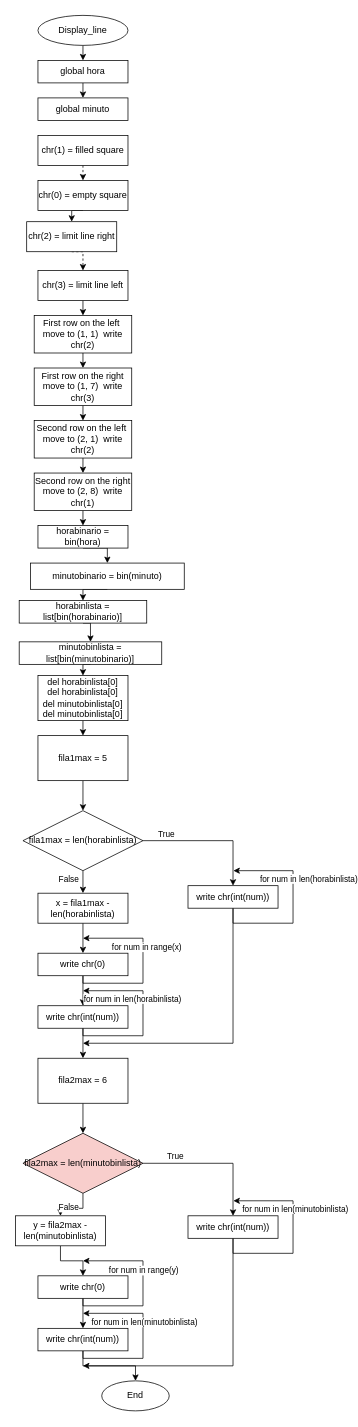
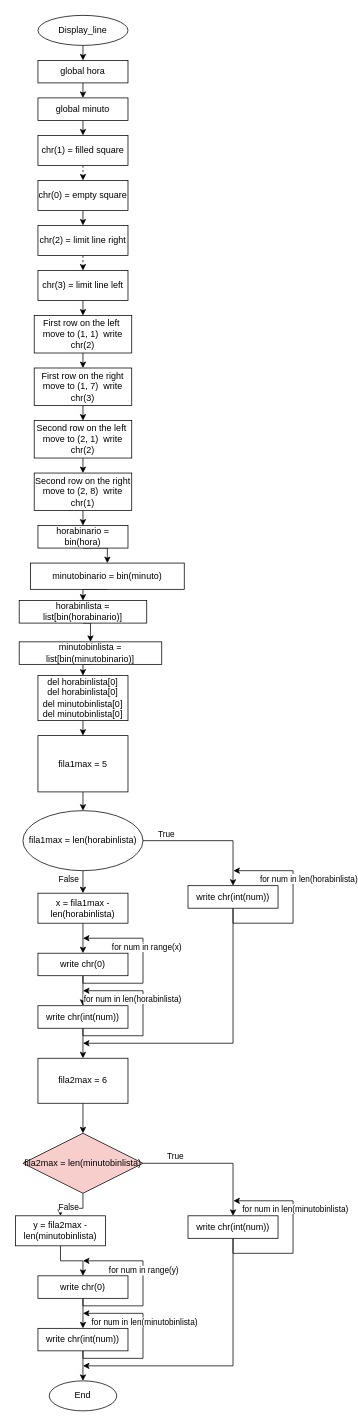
  <mxCell id="0" />
  <mxCell id="1" parent="0" />
  <mxCell id="2" style="edgeStyle=orthogonalEdgeStyle;rounded=0;orthogonalLoop=1;jettySize=auto;html=1;exitX=0.5;exitY=1;exitDx=0;exitDy=0;entryX=0.5;entryY=0;entryDx=0;entryDy=0;" parent="1" source="3" target="21" edge="1"><mxGeometry relative="1" as="geometry" /></mxCell>
  <mxCell id="3" value="Display_line" style="ellipse;whiteSpace=wrap;html=1;" parent="1" vertex="1"><mxGeometry x="50" y="20" width="120" height="40" as="geometry" /></mxCell>
  <mxCell id="4" style="edgeStyle=orthogonalEdgeStyle;rounded=0;orthogonalLoop=1;jettySize=auto;html=1;exitX=0.5;exitY=1;exitDx=0;exitDy=0;entryX=0.5;entryY=0;entryDx=0;entryDy=0;dashed=1;" parent="1" source="5" target="7" edge="1"><mxGeometry relative="1" as="geometry" /></mxCell>
  <mxCell id="5" value="chr(1) = filled square" style="rounded=0;whiteSpace=wrap;html=1;" parent="1" vertex="1"><mxGeometry x="50" y="180" width="120" height="40" as="geometry" /></mxCell>
  <mxCell id="6" style="edgeStyle=orthogonalEdgeStyle;rounded=0;orthogonalLoop=1;jettySize=auto;html=1;exitX=0.5;exitY=1;exitDx=0;exitDy=0;entryX=0.5;entryY=0;entryDx=0;entryDy=0;" parent="1" source="7" target="9" edge="1"><mxGeometry relative="1" as="geometry"><mxPoint x="110" y="290" as="targetPoint" /></mxGeometry></mxCell>
  <mxCell id="7" value="chr(0) = empty square" style="rounded=0;whiteSpace=wrap;html=1;" parent="1" vertex="1"><mxGeometry x="50" y="240" width="120" height="40" as="geometry" /></mxCell>
  <mxCell id="8" style="edgeStyle=orthogonalEdgeStyle;rounded=0;orthogonalLoop=1;jettySize=auto;html=1;exitX=0.5;exitY=1;exitDx=0;exitDy=0;entryX=0.5;entryY=0;entryDx=0;entryDy=0;dashed=1;" parent="1" source="9" target="11" edge="1"><mxGeometry relative="1" as="geometry" /></mxCell>
- <mxCell id="9" value="chr(2) = limit line right" style="rounded=0;whiteSpace=wrap;html=1;" parent="1" vertex="1"><mxGeometry x="35" y="295" width="120" height="40" as="geometry" /></mxCell>
+ <mxCell id="9" value="chr(2) = limit line right" style="rounded=0;whiteSpace=wrap;html=1;" parent="1" vertex="1"><mxGeometry x="50" y="300" width="120" height="40" as="geometry" /></mxCell>
  <mxCell id="10" style="edgeStyle=orthogonalEdgeStyle;rounded=0;orthogonalLoop=1;jettySize=auto;html=1;exitX=0.5;exitY=1;exitDx=0;exitDy=0;entryX=0.5;entryY=0;entryDx=0;entryDy=0;" parent="1" source="11" target="13" edge="1"><mxGeometry relative="1" as="geometry" /></mxCell>
  <mxCell id="11" value="chr(3) = limit line left" style="rounded=0;whiteSpace=wrap;html=1;" parent="1" vertex="1"><mxGeometry x="50" y="360" width="120" height="40" as="geometry" /></mxCell>
  <mxCell id="12" style="edgeStyle=orthogonalEdgeStyle;rounded=0;orthogonalLoop=1;jettySize=auto;html=1;exitX=0.5;exitY=1;exitDx=0;exitDy=0;entryX=0.5;entryY=0;entryDx=0;entryDy=0;" parent="1" source="13" target="15" edge="1"><mxGeometry relative="1" as="geometry" /></mxCell>
  <mxCell id="13" value="&lt;div&gt;First row on the left&amp;nbsp;&lt;/div&gt;&lt;div&gt;move to (1, 1)&amp;nbsp; write chr(2)&lt;/div&gt;" style="rounded=0;whiteSpace=wrap;html=1;" parent="1" vertex="1"><mxGeometry x="45" y="420" width="130" height="50" as="geometry" /></mxCell>
  <mxCell id="14" style="edgeStyle=orthogonalEdgeStyle;rounded=0;orthogonalLoop=1;jettySize=auto;html=1;exitX=0.5;exitY=1;exitDx=0;exitDy=0;entryX=0.5;entryY=0;entryDx=0;entryDy=0;" parent="1" source="15" target="17" edge="1"><mxGeometry relative="1" as="geometry" /></mxCell>
  <mxCell id="15" value="&lt;div&gt;First row on the right &lt;br&gt;&lt;/div&gt;&lt;div&gt;move to (1, 7)&amp;nbsp; write chr(3)&lt;/div&gt;" style="rounded=0;whiteSpace=wrap;html=1;" parent="1" vertex="1"><mxGeometry x="45" y="490" width="130" height="50" as="geometry" /></mxCell>
  <mxCell id="16" style="edgeStyle=orthogonalEdgeStyle;rounded=0;orthogonalLoop=1;jettySize=auto;html=1;exitX=0.5;exitY=1;exitDx=0;exitDy=0;entryX=0.5;entryY=0;entryDx=0;entryDy=0;" parent="1" source="17" target="19" edge="1"><mxGeometry relative="1" as="geometry" /></mxCell>
  <mxCell id="17" value="&lt;div&gt;Second row on the left&amp;nbsp;&lt;/div&gt;&lt;div&gt;move to (2, 1)&amp;nbsp; write chr(2)&lt;/div&gt;" style="rounded=0;whiteSpace=wrap;html=1;" parent="1" vertex="1"><mxGeometry x="45" y="560" width="130" height="50" as="geometry" /></mxCell>
  <mxCell id="18" style="edgeStyle=orthogonalEdgeStyle;rounded=0;orthogonalLoop=1;jettySize=auto;html=1;exitX=0.5;exitY=1;exitDx=0;exitDy=0;entryX=0.5;entryY=0;entryDx=0;entryDy=0;" parent="1" source="19" target="25" edge="1"><mxGeometry relative="1" as="geometry" /></mxCell>
  <mxCell id="19" value="&lt;div&gt;Second row on the right&lt;/div&gt;&lt;div&gt;move to (2, 8)&amp;nbsp; write chr(1)&lt;/div&gt;" style="rounded=0;whiteSpace=wrap;html=1;" parent="1" vertex="1"><mxGeometry x="45" y="630" width="130" height="50" as="geometry" /></mxCell>
  <mxCell id="20" style="edgeStyle=orthogonalEdgeStyle;rounded=0;orthogonalLoop=1;jettySize=auto;html=1;exitX=0.5;exitY=1;exitDx=0;exitDy=0;entryX=0.5;entryY=0;entryDx=0;entryDy=0;" parent="1" source="21" target="23" edge="1"><mxGeometry relative="1" as="geometry" /></mxCell>
  <mxCell id="21" value="global hora" style="rounded=0;whiteSpace=wrap;html=1;" parent="1" vertex="1"><mxGeometry x="50" y="80" width="120" height="30" as="geometry" /></mxCell>
+ <mxCell id="22" style="edgeStyle=orthogonalEdgeStyle;rounded=0;orthogonalLoop=1;jettySize=auto;html=1;exitX=0.5;exitY=1;exitDx=0;exitDy=0;entryX=0.5;entryY=0;entryDx=0;entryDy=0;" parent="1" source="23" target="5" edge="1"><mxGeometry relative="1" as="geometry" /></mxCell>
  <mxCell id="23" value="global minuto" style="rounded=0;whiteSpace=wrap;html=1;" parent="1" vertex="1"><mxGeometry x="50" y="130" width="120" height="30" as="geometry" /></mxCell>
  <mxCell id="24" style="edgeStyle=orthogonalEdgeStyle;rounded=0;orthogonalLoop=1;jettySize=auto;html=1;exitX=0.5;exitY=1;exitDx=0;exitDy=0;entryX=0.5;entryY=0;entryDx=0;entryDy=0;" parent="1" source="25" target="27" edge="1"><mxGeometry relative="1" as="geometry" /></mxCell>
  <mxCell id="25" value="horabinario = bin(hora)" style="rounded=0;whiteSpace=wrap;html=1;" parent="1" vertex="1"><mxGeometry x="50" y="700" width="120" height="30" as="geometry" /></mxCell>
  <mxCell id="26" style="edgeStyle=orthogonalEdgeStyle;rounded=0;orthogonalLoop=1;jettySize=auto;html=1;exitX=0.5;exitY=1;exitDx=0;exitDy=0;entryX=0.5;entryY=0;entryDx=0;entryDy=0;" parent="1" source="27" target="29" edge="1"><mxGeometry relative="1" as="geometry" /></mxCell>
  <mxCell id="27" value="minutobinario = bin(minuto)" style="whiteSpace=wrap;html=1;rounded=0;" parent="1" vertex="1"><mxGeometry x="40" y="750" width="205" height="35" as="geometry" /></mxCell>
  <mxCell id="28" style="edgeStyle=orthogonalEdgeStyle;rounded=0;orthogonalLoop=1;jettySize=auto;html=1;exitX=0.5;exitY=1;exitDx=0;exitDy=0;entryX=0.5;entryY=0;entryDx=0;entryDy=0;" parent="1" source="29" target="31" edge="1"><mxGeometry relative="1" as="geometry" /></mxCell>
  <mxCell id="29" value="horabinlista = list[bin(horabinario)]" style="rounded=0;whiteSpace=wrap;html=1;" parent="1" vertex="1"><mxGeometry x="25" y="800" width="170" height="30" as="geometry" /></mxCell>
  <mxCell id="30" style="edgeStyle=orthogonalEdgeStyle;rounded=0;orthogonalLoop=1;jettySize=auto;html=1;exitX=0.5;exitY=1;exitDx=0;exitDy=0;entryX=0.5;entryY=0;entryDx=0;entryDy=0;" parent="1" source="31" target="33" edge="1"><mxGeometry relative="1" as="geometry" /></mxCell>
  <mxCell id="31" value="minutobinlista = list[bin(minutobinario)]" style="rounded=0;whiteSpace=wrap;html=1;" parent="1" vertex="1"><mxGeometry x="25" y="855" width="190" height="30" as="geometry" /></mxCell>
  <mxCell id="32" style="edgeStyle=orthogonalEdgeStyle;rounded=0;orthogonalLoop=1;jettySize=auto;html=1;exitX=0.5;exitY=1;exitDx=0;exitDy=0;entryX=0.5;entryY=0;entryDx=0;entryDy=0;" parent="1" source="33" target="35" edge="1"><mxGeometry relative="1" as="geometry" /></mxCell>
  <mxCell id="33" value="&lt;div&gt;del horabinlista[0]&lt;/div&gt;&lt;div&gt;del horabinlista[0]&lt;/div&gt;&lt;div&gt;del minutobinlista[0]&lt;/div&gt;&lt;div&gt;del minutobinlista[0]&lt;br&gt;&lt;/div&gt;" style="rounded=0;whiteSpace=wrap;html=1;" parent="1" vertex="1"><mxGeometry x="50" y="900" width="120" height="60" as="geometry" /></mxCell>
  <mxCell id="34" style="edgeStyle=orthogonalEdgeStyle;rounded=0;orthogonalLoop=1;jettySize=auto;html=1;exitX=0.5;exitY=1;exitDx=0;exitDy=0;entryX=0.5;entryY=0;entryDx=0;entryDy=0;" parent="1" source="35" target="40" edge="1"><mxGeometry relative="1" as="geometry" /></mxCell>
- <mxCell id="35" value="fila1max = 5" style="rounded=0;whiteSpace=wrap;html=1;" parent="1" vertex="1"><mxGeometry x="50" y="980" width="120" height="60" as="geometry" /></mxCell>
+ <mxCell id="35" value="fila1max = 5" style="rounded=0;whiteSpace=wrap;html=1;" parent="1" vertex="1"><mxGeometry x="50" y="980" width="120" height="75" as="geometry" /></mxCell>
  <mxCell id="36" style="edgeStyle=orthogonalEdgeStyle;rounded=0;orthogonalLoop=1;jettySize=auto;html=1;exitX=0.5;exitY=1;exitDx=0;exitDy=0;entryX=0.5;entryY=0;entryDx=0;entryDy=0;" parent="1" source="40" target="46" edge="1"><mxGeometry relative="1" as="geometry" /></mxCell>
  <mxCell id="37" value="False" style="edgeLabel;html=1;align=center;verticalAlign=middle;resizable=0;points=[];" parent="36" vertex="1" connectable="0"><mxGeometry x="-0.267" y="2" relative="1" as="geometry"><mxPoint x="-22" as="offset" /></mxGeometry></mxCell>
  <mxCell id="38" style="edgeStyle=orthogonalEdgeStyle;rounded=0;orthogonalLoop=1;jettySize=auto;html=1;exitX=1;exitY=0.5;exitDx=0;exitDy=0;entryX=0.5;entryY=0;entryDx=0;entryDy=0;" parent="1" source="40" target="44" edge="1"><mxGeometry relative="1" as="geometry" /></mxCell>
  <mxCell id="39" value="True" style="edgeLabel;html=1;align=center;verticalAlign=middle;resizable=0;points=[];" parent="38" vertex="1" connectable="0"><mxGeometry x="-0.67" y="1" relative="1" as="geometry"><mxPoint y="-9" as="offset" /></mxGeometry></mxCell>
- <mxCell id="40" value="fila1max = len(horabinlista)" style="rhombus;whiteSpace=wrap;html=1;" parent="1" vertex="1"><mxGeometry x="30" y="1080" width="160" height="80" as="geometry" /></mxCell>
+ <mxCell id="40" value="fila1max = len(horabinlista)" style="ellipse;whiteSpace=wrap;html=1;" parent="1" vertex="1"><mxGeometry x="30" y="1080" width="160" height="80" as="geometry" /></mxCell>
  <mxCell id="41" style="edgeStyle=orthogonalEdgeStyle;rounded=0;orthogonalLoop=1;jettySize=auto;html=1;exitX=0.5;exitY=1;exitDx=0;exitDy=0;" parent="1" source="44" edge="1"><mxGeometry relative="1" as="geometry"><mxPoint x="310" y="1160" as="targetPoint" /></mxGeometry></mxCell>
  <mxCell id="42" value="for num in len(horabinlista)" style="edgeLabel;html=1;align=center;verticalAlign=middle;resizable=0;points=[];" parent="41" vertex="1" connectable="0"><mxGeometry x="0.08" y="-2" relative="1" as="geometry"><mxPoint x="18" y="-25" as="offset" /></mxGeometry></mxCell>
  <mxCell id="43" style="edgeStyle=orthogonalEdgeStyle;rounded=0;orthogonalLoop=1;jettySize=auto;html=1;exitX=0.5;exitY=1;exitDx=0;exitDy=0;" parent="1" source="44" edge="1"><mxGeometry relative="1" as="geometry"><mxPoint x="110" y="1390" as="targetPoint" /><Array as="points"><mxPoint x="310" y="1390" /></Array></mxGeometry></mxCell>
  <mxCell id="44" value="write chr(int(num))" style="rounded=0;whiteSpace=wrap;html=1;" parent="1" vertex="1"><mxGeometry x="250" y="1180" width="120" height="30" as="geometry" /></mxCell>
  <mxCell id="45" style="edgeStyle=orthogonalEdgeStyle;rounded=0;orthogonalLoop=1;jettySize=auto;html=1;exitX=0.5;exitY=1;exitDx=0;exitDy=0;entryX=0.5;entryY=0;entryDx=0;entryDy=0;" parent="1" source="46" target="50" edge="1"><mxGeometry relative="1" as="geometry" /></mxCell>
  <mxCell id="46" value="x = fila1max - len(horabinlista)" style="rounded=0;whiteSpace=wrap;html=1;" parent="1" vertex="1"><mxGeometry x="50" y="1190" width="120" height="40" as="geometry" /></mxCell>
  <mxCell id="47" style="edgeStyle=orthogonalEdgeStyle;rounded=0;orthogonalLoop=1;jettySize=auto;html=1;exitX=0.5;exitY=1;exitDx=0;exitDy=0;entryX=0.5;entryY=0;entryDx=0;entryDy=0;" parent="1" source="50" target="54" edge="1"><mxGeometry relative="1" as="geometry" /></mxCell>
  <mxCell id="48" style="edgeStyle=orthogonalEdgeStyle;rounded=0;orthogonalLoop=1;jettySize=auto;html=1;exitX=0.5;exitY=1;exitDx=0;exitDy=0;" parent="1" source="50" edge="1"><mxGeometry relative="1" as="geometry"><mxPoint x="110" y="1250" as="targetPoint" /><Array as="points"><mxPoint x="110" y="1310" /><mxPoint x="190" y="1310" /><mxPoint x="190" y="1250" /></Array></mxGeometry></mxCell>
  <mxCell id="49" value="for num in range(x)" style="edgeLabel;html=1;align=center;verticalAlign=middle;resizable=0;points=[];" parent="48" vertex="1" connectable="0"><mxGeometry x="0.209" y="-4" relative="1" as="geometry"><mxPoint as="offset" /></mxGeometry></mxCell>
  <mxCell id="50" value="write chr(0)" style="rounded=0;whiteSpace=wrap;html=1;" parent="1" vertex="1"><mxGeometry x="50" y="1270" width="120" height="30" as="geometry" /></mxCell>
  <mxCell id="51" style="edgeStyle=orthogonalEdgeStyle;rounded=0;orthogonalLoop=1;jettySize=auto;html=1;exitX=0.5;exitY=1;exitDx=0;exitDy=0;entryX=0.5;entryY=0;entryDx=0;entryDy=0;" parent="1" source="54" target="56" edge="1"><mxGeometry relative="1" as="geometry" /></mxCell>
  <mxCell id="52" style="edgeStyle=orthogonalEdgeStyle;rounded=0;orthogonalLoop=1;jettySize=auto;html=1;exitX=0.5;exitY=1;exitDx=0;exitDy=0;" parent="1" source="54" edge="1"><mxGeometry relative="1" as="geometry"><mxPoint x="110" y="1320" as="targetPoint" /><Array as="points"><mxPoint x="110" y="1380" /><mxPoint x="190" y="1380" /><mxPoint x="190" y="1320" /></Array></mxGeometry></mxCell>
  <mxCell id="53" value="for num in len(horabinlista)" style="edgeLabel;html=1;align=center;verticalAlign=middle;resizable=0;points=[];" parent="52" vertex="1" connectable="0"><mxGeometry x="0.148" y="-2" relative="1" as="geometry"><mxPoint x="-17" y="-8" as="offset" /></mxGeometry></mxCell>
  <mxCell id="54" value="write chr(int(num))" style="rounded=0;whiteSpace=wrap;html=1;" parent="1" vertex="1"><mxGeometry x="50" y="1340" width="120" height="30" as="geometry" /></mxCell>
  <mxCell id="55" style="edgeStyle=orthogonalEdgeStyle;rounded=0;orthogonalLoop=1;jettySize=auto;html=1;exitX=0.5;exitY=1;exitDx=0;exitDy=0;entryX=0.5;entryY=0;entryDx=0;entryDy=0;" parent="1" source="56" target="61" edge="1"><mxGeometry relative="1" as="geometry" /></mxCell>
  <mxCell id="56" value="fila2max = 6" style="rounded=0;whiteSpace=wrap;html=1;" parent="1" vertex="1"><mxGeometry x="50" y="1410" width="120" height="60" as="geometry" /></mxCell>
  <mxCell id="57" style="edgeStyle=orthogonalEdgeStyle;rounded=0;orthogonalLoop=1;jettySize=auto;html=1;exitX=0.5;exitY=1;exitDx=0;exitDy=0;entryX=0.5;entryY=0;entryDx=0;entryDy=0;" parent="1" source="61" target="67" edge="1"><mxGeometry relative="1" as="geometry" /></mxCell>
  <mxCell id="58" value="False" style="edgeLabel;html=1;align=center;verticalAlign=middle;resizable=0;points=[];" parent="57" vertex="1" connectable="0"><mxGeometry x="-0.4" y="1" relative="1" as="geometry"><mxPoint x="-21" as="offset" /></mxGeometry></mxCell>
  <mxCell id="59" style="edgeStyle=orthogonalEdgeStyle;rounded=0;orthogonalLoop=1;jettySize=auto;html=1;exitX=1;exitY=0.5;exitDx=0;exitDy=0;entryX=0.5;entryY=0;entryDx=0;entryDy=0;" parent="1" source="61" target="65" edge="1"><mxGeometry relative="1" as="geometry" /></mxCell>
  <mxCell id="60" value="True" style="edgeLabel;html=1;align=center;verticalAlign=middle;resizable=0;points=[];" parent="59" vertex="1" connectable="0"><mxGeometry x="-0.556" y="1" relative="1" as="geometry"><mxPoint y="-9" as="offset" /></mxGeometry></mxCell>
  <mxCell id="61" value="fila2max = len(minutobinlista)" style="rhombus;whiteSpace=wrap;html=1;fillColor=#f8cecc;" parent="1" vertex="1"><mxGeometry x="30" y="1510" width="160" height="80" as="geometry" /></mxCell>
  <mxCell id="62" style="edgeStyle=orthogonalEdgeStyle;rounded=0;orthogonalLoop=1;jettySize=auto;html=1;exitX=0.5;exitY=1;exitDx=0;exitDy=0;" parent="1" source="65" edge="1"><mxGeometry relative="1" as="geometry"><mxPoint x="110" y="1820" as="targetPoint" /><Array as="points"><mxPoint x="310" y="1820" /></Array></mxGeometry></mxCell>
  <mxCell id="63" style="edgeStyle=orthogonalEdgeStyle;rounded=0;orthogonalLoop=1;jettySize=auto;html=1;exitX=0.5;exitY=1;exitDx=0;exitDy=0;" parent="1" source="65" edge="1"><mxGeometry relative="1" as="geometry"><mxPoint x="310" y="1600" as="targetPoint" /></mxGeometry></mxCell>
  <mxCell id="64" value="for num in len(minutobinlista)" style="edgeLabel;html=1;align=center;verticalAlign=middle;resizable=0;points=[];" parent="63" vertex="1" connectable="0"><mxGeometry x="0.232" y="-2" relative="1" as="geometry"><mxPoint y="-6" as="offset" /></mxGeometry></mxCell>
  <mxCell id="65" value="write chr(int(num))" style="rounded=0;whiteSpace=wrap;html=1;" parent="1" vertex="1"><mxGeometry x="250" y="1620" width="120" height="30" as="geometry" /></mxCell>
  <mxCell id="66" style="edgeStyle=orthogonalEdgeStyle;rounded=0;orthogonalLoop=1;jettySize=auto;html=1;exitX=0.5;exitY=1;exitDx=0;exitDy=0;entryX=0.5;entryY=0;entryDx=0;entryDy=0;" parent="1" source="67" target="71" edge="1"><mxGeometry relative="1" as="geometry" /></mxCell>
  <mxCell id="67" value="y = fila2max - len(minutobinlista)" style="rounded=0;whiteSpace=wrap;html=1;" parent="1" vertex="1"><mxGeometry x="20" y="1620" width="120" height="40" as="geometry" /></mxCell>
  <mxCell id="68" style="edgeStyle=orthogonalEdgeStyle;rounded=0;orthogonalLoop=1;jettySize=auto;html=1;exitX=0.5;exitY=1;exitDx=0;exitDy=0;entryX=0.5;entryY=0;entryDx=0;entryDy=0;" parent="1" source="71" target="75" edge="1"><mxGeometry relative="1" as="geometry" /></mxCell>
  <mxCell id="69" style="edgeStyle=orthogonalEdgeStyle;rounded=0;orthogonalLoop=1;jettySize=auto;html=1;exitX=0.5;exitY=1;exitDx=0;exitDy=0;" parent="1" source="71" edge="1"><mxGeometry relative="1" as="geometry"><mxPoint x="110" y="1680" as="targetPoint" /><Array as="points"><mxPoint x="110" y="1740" /><mxPoint x="190" y="1740" /><mxPoint x="190" y="1680" /></Array></mxGeometry></mxCell>
  <mxCell id="70" value="for num in range(y)" style="edgeLabel;html=1;align=center;verticalAlign=middle;resizable=0;points=[];" parent="69" vertex="1" connectable="0"><mxGeometry x="0.2" relative="1" as="geometry"><mxPoint as="offset" /></mxGeometry></mxCell>
  <mxCell id="71" value="write chr(0)" style="rounded=0;whiteSpace=wrap;html=1;" parent="1" vertex="1"><mxGeometry x="50" y="1700" width="120" height="30" as="geometry" /></mxCell>
  <mxCell id="72" style="edgeStyle=orthogonalEdgeStyle;rounded=0;orthogonalLoop=1;jettySize=auto;html=1;exitX=0.5;exitY=1;exitDx=0;exitDy=0;entryX=0.5;entryY=0;entryDx=0;entryDy=0;" parent="1" source="75" target="76" edge="1"><mxGeometry relative="1" as="geometry" /></mxCell>
  <mxCell id="73" style="edgeStyle=orthogonalEdgeStyle;rounded=0;orthogonalLoop=1;jettySize=auto;html=1;exitX=0.5;exitY=1;exitDx=0;exitDy=0;" parent="1" source="75" edge="1"><mxGeometry relative="1" as="geometry"><mxPoint x="110" y="1750" as="targetPoint" /><Array as="points"><mxPoint x="110" y="1810" /><mxPoint x="190" y="1810" /><mxPoint x="190" y="1750" /></Array></mxGeometry></mxCell>
  <mxCell id="74" value="for num in len(minutobinlista)" style="edgeLabel;html=1;align=center;verticalAlign=middle;resizable=0;points=[];" parent="73" vertex="1" connectable="0"><mxGeometry x="0.209" y="-1" relative="1" as="geometry"><mxPoint as="offset" /></mxGeometry></mxCell>
  <mxCell id="75" value="write chr(int(num))" style="rounded=0;whiteSpace=wrap;html=1;" parent="1" vertex="1"><mxGeometry x="50" y="1770" width="120" height="30" as="geometry" /></mxCell>
- <mxCell id="76" value="End" style="ellipse;whiteSpace=wrap;html=1;" parent="1" vertex="1"><mxGeometry x="135" y="1840" width="90" height="40" as="geometry" /></mxCell>
+ <mxCell id="76" value="End" style="ellipse;whiteSpace=wrap;html=1;" parent="1" vertex="1"><mxGeometry x="65" y="1840" width="90" height="40" as="geometry" /></mxCell>
